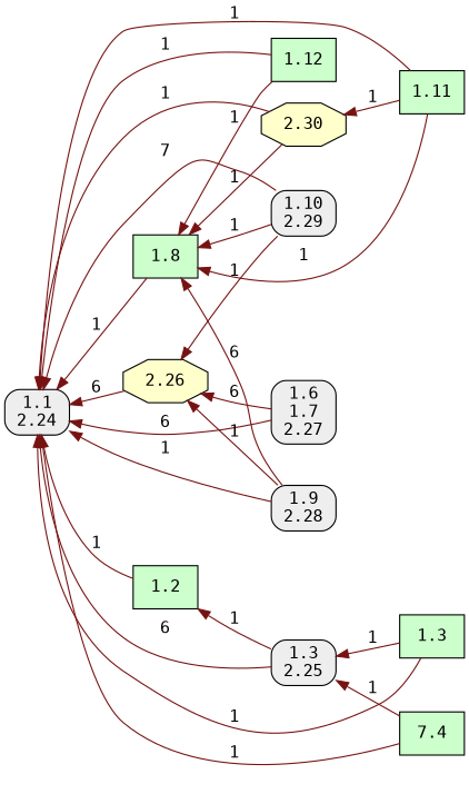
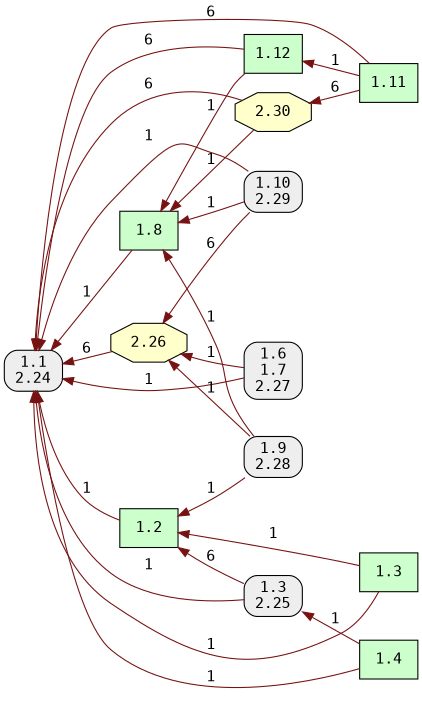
  digraph {
    fontname="DejaVu Sans Mono"
    rankdir=RL
    node [fillcolor="#CCFFCC" fontname="DejaVu Sans Mono" shape=box style=filled]
    edge [color="#761212" fontname="DejaVu Sans Mono" style=filled]
    "1.10\n2.29" [fillcolor="#EEEEEE" style="filled,rounded"]
    "1.1\n2.24" [fillcolor="#EEEEEE" style="filled,rounded"]
    1.8
    2.26 [fillcolor="#FFFFCC" shape=octagon]
    1.11
    2.30 [fillcolor="#FFFFCC" shape=octagon]
    1.12
    1.2
    "1.3\n2.25" [fillcolor="#EEEEEE" style="filled,rounded"]
-   1.4 [label=7.4]
+   1.4
    n11 [label=1.3]
    "1.6\n1.7\n2.27" [fillcolor="#EEEEEE" style="filled,rounded"]
    "1.9\n2.28" [fillcolor="#EEEEEE" style="filled,rounded"]
-   "1.10\n2.29" -> "1.1\n2.24" [label=7]
+   "1.10\n2.29" -> "1.1\n2.24" [label=1]
    "1.10\n2.29" -> 1.8 [label=1]
-   "1.10\n2.29" -> 2.26 [label=1]
+   "1.10\n2.29" -> 2.26 [label=6]
    1.8 -> "1.1\n2.24" [label=1]
    2.26 -> "1.1\n2.24" [label=6]
-   1.11 -> "1.1\n2.24" [label=1]
-   1.11 -> 1.8 [label=1]
-   1.11 -> 2.30 [label=1]
-   2.30 -> "1.1\n2.24" [label=1]
+   1.11 -> "1.1\n2.24" [label=6]
+   1.11 -> 1.12 [label=1]
+   1.11 -> 2.30 [label=6]
+   2.30 -> "1.1\n2.24" [label=6]
    2.30 -> 1.8 [label=1]
-   1.12 -> "1.1\n2.24" [label=1]
+   1.12 -> "1.1\n2.24" [label=6]
    1.12 -> 1.8 [label=1]
    1.2 -> "1.1\n2.24" [label=1]
-   "1.3\n2.25" -> "1.1\n2.24" [label=6]
-   "1.3\n2.25" -> 1.2 [label=1]
+   "1.3\n2.25" -> "1.1\n2.24" [label=1]
+   "1.3\n2.25" -> 1.2 [label=6]
    1.4 -> "1.1\n2.24" [label=1]
    1.4 -> "1.3\n2.25" [label=1]
    n11 -> "1.1\n2.24" [label=1]
-   n11 -> "1.3\n2.25" [label=1]
-   "1.6\n1.7\n2.27" -> "1.1\n2.24" [label=6]
-   "1.6\n1.7\n2.27" -> 2.26 [label=6]
-   "1.9\n2.28" -> "1.1\n2.24" [label=1]
-   "1.9\n2.28" -> 1.8 [label=6]
+   n11 -> 1.2 [label=1]
+   "1.6\n1.7\n2.27" -> "1.1\n2.24" [label=1]
+   "1.6\n1.7\n2.27" -> 2.26 [label=1]
+   "1.9\n2.28" -> 1.2 [label=1]
+   "1.9\n2.28" -> 1.8 [label=1]
    "1.9\n2.28" -> 2.26 [label=1]
  }
